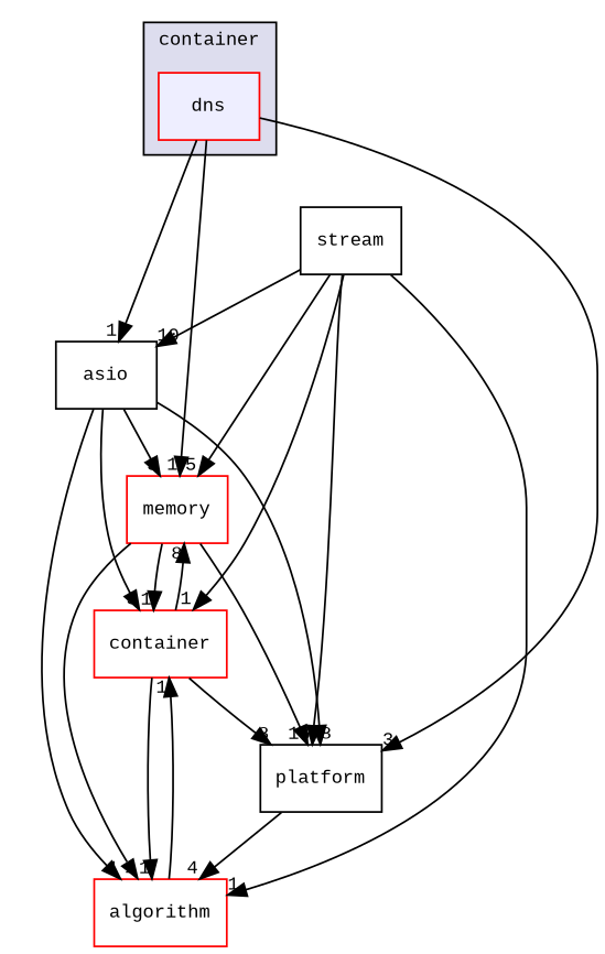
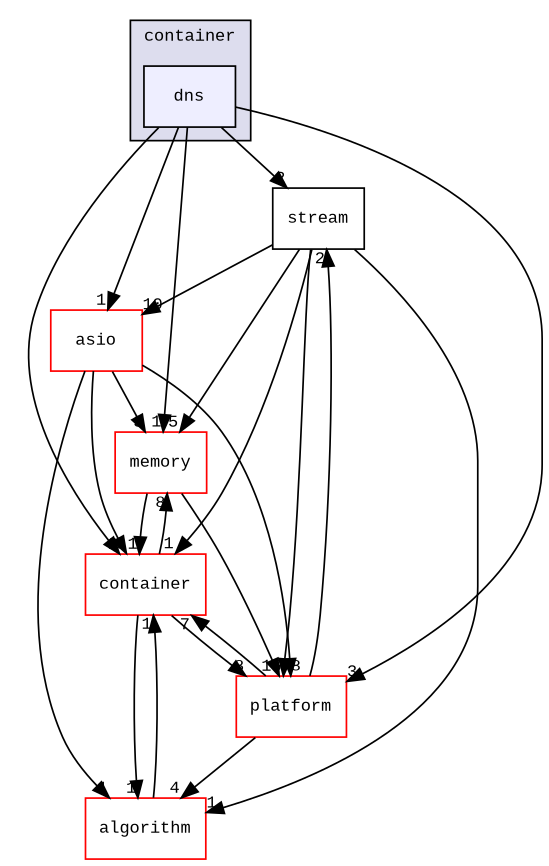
  digraph {
    compound=true
    node [fontname=CourierNew fontsize=10 shape=box color=red]
    edge [headlabel=1 labeldistance=1.5 labelfontname=CourierNew labelfontsize=10]
-   n1 [fillcolor="#eeeeff" label=dns pencolor=black style=filled]
+   n1 [fillcolor="#eeeeff" label=dns pencolor=black style=filled color=""]
    n2 [color=black fillcolor=white label=stream style=filled]
    n3 [label=memory]
    n4 [label=container]
-   n5 [label=asio color=""]
-   n6 [color=black fillcolor=white label=platform style=filled]
+   n5 [label=asio]
+   n6 [fillcolor=white label=platform style=filled]
    n7 [label=algorithm]
    subgraph cluster_1 {
      bgcolor="#ddddee"
      fontname=CourierNew
      fontsize=10
      label=container
      pencolor=black
      n1
    }
+   n1 -> n2 [headlabel=2]
    n1 -> n3
+   n1 -> n4 [headlabel=2]
    n1 -> n5
    n1 -> n6 [headlabel=3]
    n2 -> n3 [headlabel=5]
    n2 -> n4
    n2 -> n5 [headlabel=10]
    n2 -> n6 [headlabel=15]
    n2 -> n7
    n3 -> n4
    n3 -> n6 [headlabel=7]
-   n3 -> n7
    n4 -> n3 [headlabel=8]
    n4 -> n6 [headlabel=8]
    n4 -> n7
    n5 -> n3 [headlabel=3]
    n5 -> n4 [headlabel=3]
    n5 -> n6 [headlabel=8]
    n5 -> n7
+   n6 -> n2 [headlabel=2]
+   n6 -> n4 [headlabel=7]
    n6 -> n7 [headlabel=4]
    n7 -> n4
  }
